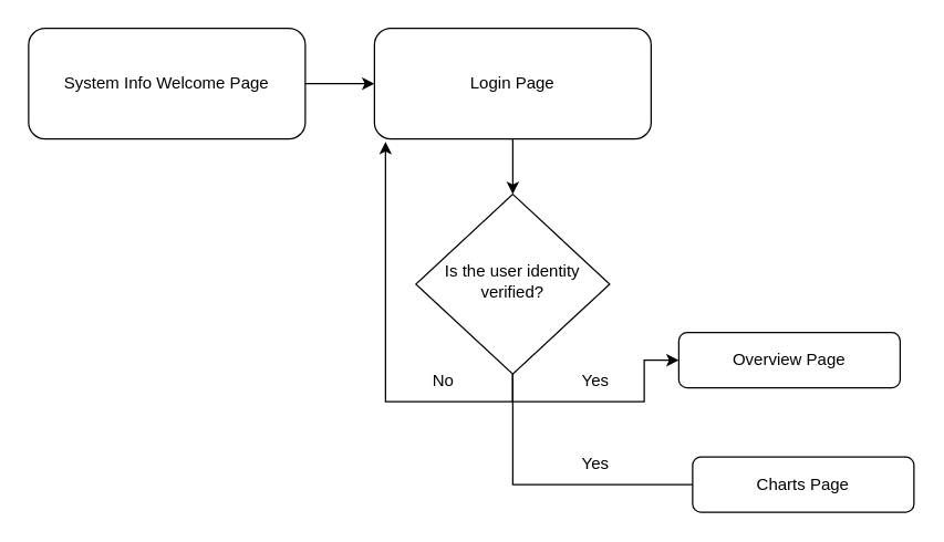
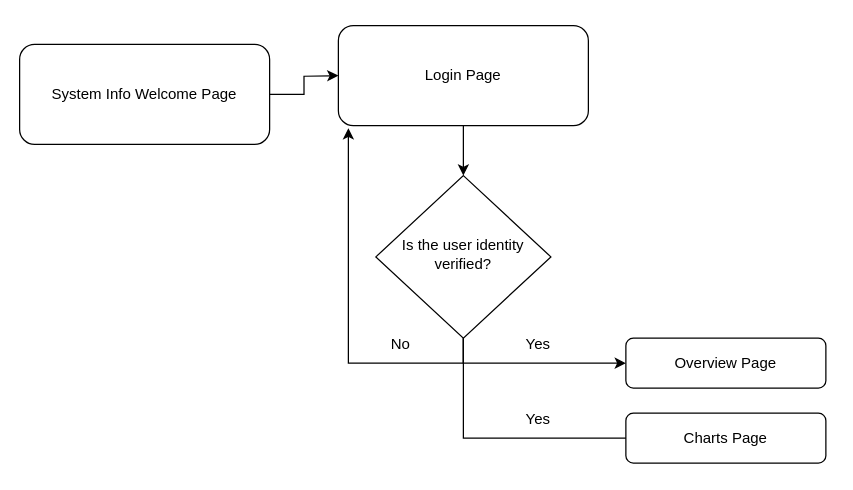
  <mxCell id="0" />
  <mxCell id="1" parent="0" />
  <mxCell id="2" style="edgeStyle=orthogonalEdgeStyle;rounded=0;orthogonalLoop=1;jettySize=auto;html=1;" edge="1" parent="1" source="3"><mxGeometry relative="1" as="geometry"><mxPoint x="270" y="60" as="targetPoint" /></mxGeometry></mxCell>
- <mxCell id="3" value="System Info Welcome Page" style="rounded=1;whiteSpace=wrap;html=1;" vertex="1" parent="1"><mxGeometry x="20" y="20" width="200" height="80" as="geometry" /></mxCell>
+ <mxCell id="3" value="System Info Welcome Page" style="rounded=1;whiteSpace=wrap;html=1;" vertex="1" parent="1"><mxGeometry x="15" y="35" width="200" height="80" as="geometry" /></mxCell>
  <mxCell id="4" style="edgeStyle=orthogonalEdgeStyle;rounded=0;orthogonalLoop=1;jettySize=auto;html=1;exitX=0.5;exitY=1;exitDx=0;exitDy=0;entryX=0.5;entryY=0;entryDx=0;entryDy=0;" edge="1" parent="1" source="5" target="10"><mxGeometry relative="1" as="geometry" /></mxCell>
  <mxCell id="5" value="Login Page" style="rounded=1;whiteSpace=wrap;html=1;" vertex="1" parent="1"><mxGeometry x="270" y="20" width="200" height="80" as="geometry" /></mxCell>
- <mxCell id="6" value="Overview Page" style="rounded=1;whiteSpace=wrap;html=1;" vertex="1" parent="1"><mxGeometry x="490" y="240" width="160" height="40" as="geometry" /></mxCell>
+ <mxCell id="6" value="Overview Page" style="rounded=1;whiteSpace=wrap;html=1;" vertex="1" parent="1"><mxGeometry x="500" y="270" width="160" height="40" as="geometry" /></mxCell>
  <mxCell id="7" value="Charts Page" style="rounded=1;whiteSpace=wrap;html=1;" vertex="1" parent="1"><mxGeometry x="500" y="330" width="160" height="40" as="geometry" /></mxCell>
  <mxCell id="8" style="edgeStyle=orthogonalEdgeStyle;rounded=0;orthogonalLoop=1;jettySize=auto;html=1;exitX=0.5;exitY=1;exitDx=0;exitDy=0;entryX=0;entryY=0.5;entryDx=0;entryDy=0;" edge="1" parent="1" source="10" target="6"><mxGeometry relative="1" as="geometry" /></mxCell>
  <mxCell id="9" style="edgeStyle=orthogonalEdgeStyle;rounded=0;orthogonalLoop=1;jettySize=auto;html=1;exitX=0.5;exitY=1;exitDx=0;exitDy=0;entryX=0;entryY=0.5;entryDx=0;entryDy=0;endArrow=none;" edge="1" parent="1" source="10" target="7"><mxGeometry relative="1" as="geometry" /></mxCell>
  <mxCell id="10" value="Is the user identity verified?" style="rhombus;whiteSpace=wrap;html=1;shadow=0;fontFamily=Helvetica;fontSize=12;align=center;strokeWidth=1;spacing=6;spacingTop=-4;" vertex="1" parent="1"><mxGeometry x="300" y="140" width="140" height="130" as="geometry" /></mxCell>
  <mxCell id="11" style="edgeStyle=orthogonalEdgeStyle;rounded=0;orthogonalLoop=1;jettySize=auto;html=1;exitX=0.5;exitY=1;exitDx=0;exitDy=0;entryX=0.04;entryY=1.025;entryDx=0;entryDy=0;entryPerimeter=0;" edge="1" parent="1" source="10" target="5"><mxGeometry relative="1" as="geometry" /></mxCell>
  <mxCell id="12" value="Yes" style="text;html=1;strokeColor=none;fillColor=none;align=center;verticalAlign=middle;whiteSpace=wrap;rounded=0;" vertex="1" parent="1"><mxGeometry x="400" y="260" width="60" height="30" as="geometry" /></mxCell>
  <mxCell id="13" value="Yes" style="text;html=1;strokeColor=none;fillColor=none;align=center;verticalAlign=middle;whiteSpace=wrap;rounded=0;" vertex="1" parent="1"><mxGeometry x="400" y="320" width="60" height="30" as="geometry" /></mxCell>
  <mxCell id="14" value="No" style="text;html=1;strokeColor=none;fillColor=none;align=center;verticalAlign=middle;whiteSpace=wrap;rounded=0;" vertex="1" parent="1"><mxGeometry x="290" y="260" width="60" height="30" as="geometry" /></mxCell>
